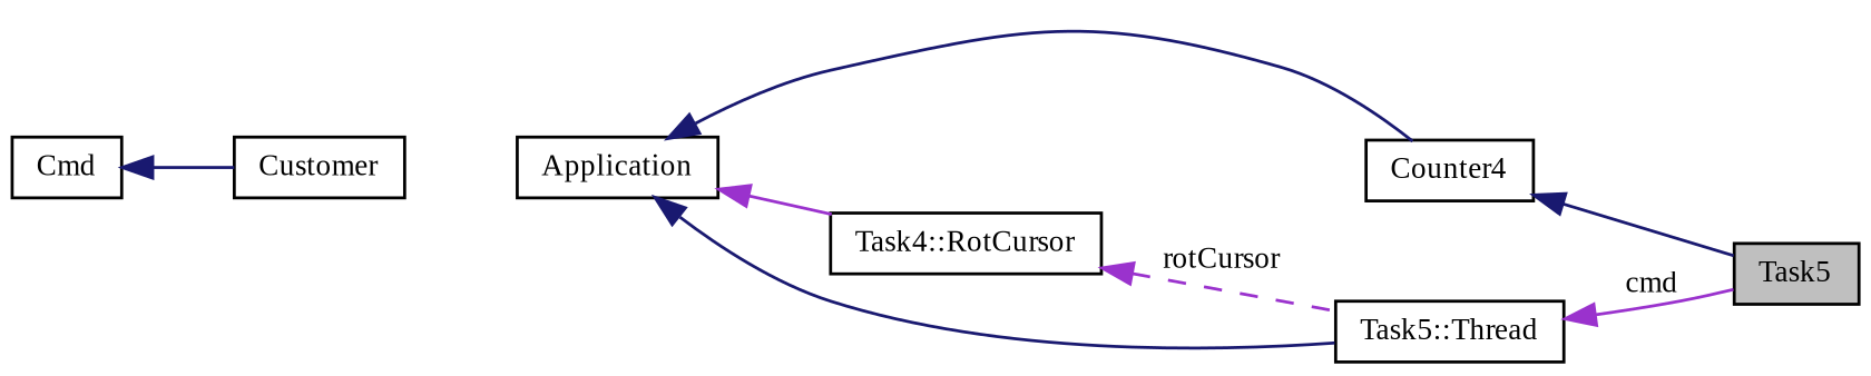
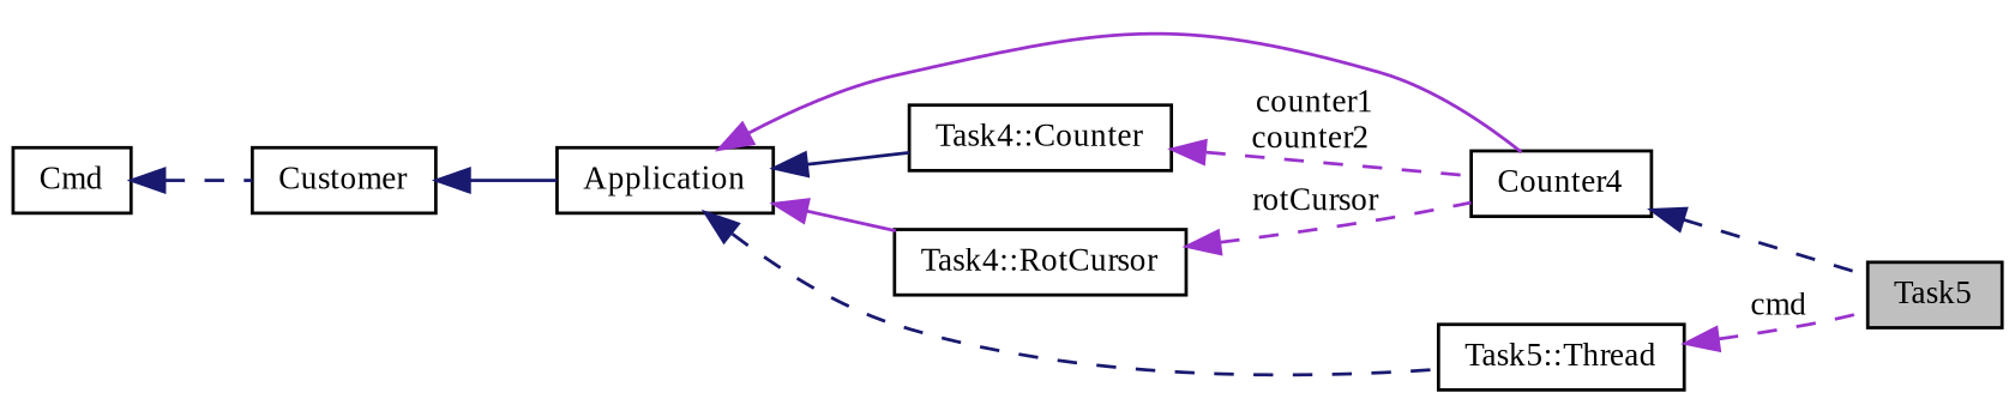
  digraph {
    fontname="Liberation Serif"
    rankdir=LR
    node [color=black fontname="Liberation Serif" fontsize=10 shape=record]
    edge [color=midnightblue dir=back fontname="Liberation Serif" fontsize=10 labelfontname=Helvetica labelfontsize=10 style=solid]
    n1 [fillcolor=grey75 fontcolor=black height=0.2 label=Task5 style=filled width=0.4]
    n2 [height=0.2 label=Counter4 width=0.4]
    n3 [height=0.2 label=Application width=0.4]
+   n4 [height=0.2 label="Task4::Counter" width=0.4]
    n5 [height=0.2 label="Task4::RotCursor" width=0.4]
    n6 [height=0.2 label="Task5::Thread" width=0.4]
    n7 [height=0.2 label=Customer width=0.4]
    n8 [height=0.2 label=Cmd width=0.4]
-   n2 -> n1
-   n3 -> n2
+   n2 -> n1 [style=dashed]
+   n3 -> n2 [color=darkorchid3]
+   n3 -> n4
    n3 -> n5 [color=darkorchid3]
-   n3 -> n6
-   n5 -> n6 [color=darkorchid3 label=" rotCursor" style=dashed]
-   n6 -> n1 [color=darkorchid3 label=" cmd"]
-   n8 -> n7
+   n3 -> n6 [style=dashed]
+   n4 -> n2 [color=darkorchid3 label=" counter1\ncounter2" style=dashed]
+   n5 -> n2 [color=darkorchid3 label=" rotCursor" style=dashed]
+   n6 -> n1 [color=darkorchid3 label=" cmd" style=dashed]
+   n7 -> n3
+   n8 -> n7 [style=dashed]
  }
